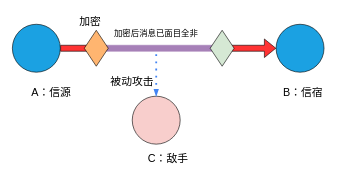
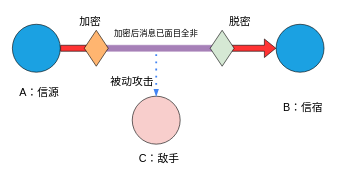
  <mxCell id="0" />
  <mxCell id="1" parent="0" />
  <mxCell id="2" value="" style="ellipse;whiteSpace=wrap;html=1;aspect=fixed;fillColor=#1BA1E2;" parent="1" vertex="1"><mxGeometry x="20" y="40" width="80" height="80" as="geometry" /></mxCell>
  <mxCell id="3" value="" style="ellipse;whiteSpace=wrap;html=1;aspect=fixed;fillColor=#1BA1E2;" parent="1" vertex="1"><mxGeometry x="460" y="40" width="80" height="80" as="geometry" /></mxCell>
  <mxCell id="4" value="" style="shape=flexArrow;endArrow=classic;html=1;rounded=0;entryX=0;entryY=0.5;entryDx=0;entryDy=0;fillColor=#FF3333;startArrow=none;" parent="1" target="3" edge="1"><mxGeometry width="50" height="50" relative="1" as="geometry"><mxPoint x="380" y="80" as="sourcePoint" /><mxPoint x="160" y="50" as="targetPoint" /></mxGeometry></mxCell>
  <mxCell id="5" value="" style="ellipse;whiteSpace=wrap;html=1;aspect=fixed;fillColor=#F8CECC;" parent="1" vertex="1"><mxGeometry x="220" y="160" width="80" height="80" as="geometry" /></mxCell>
  <mxCell id="6" value="" style="edgeStyle=orthogonalEdgeStyle;fontSize=12;html=1;endArrow=blockThin;endFill=1;rounded=0;strokeWidth=3;endSize=4;startSize=4;dashed=1;dashPattern=1 3;strokeColor=#4284F3;fillColor=#FFFFFF;" parent="1" edge="1"><mxGeometry width="100" relative="1" as="geometry"><mxPoint x="260" y="90" as="sourcePoint" /><mxPoint x="260" y="160" as="targetPoint" /></mxGeometry></mxCell>
- <mxCell id="7" value="&lt;font style=&quot;font-size: 18px;&quot;&gt;A：信源&lt;/font&gt;" style="text;html=1;strokeColor=none;fillColor=none;align=center;verticalAlign=middle;whiteSpace=wrap;rounded=0;" parent="1" vertex="1"><mxGeometry x="50" y="140" width="70" height="30" as="geometry" /></mxCell>
- <mxCell id="8" value="&lt;font style=&quot;font-size: 18px;&quot;&gt;B：信宿&lt;/font&gt;" style="text;html=1;strokeColor=none;fillColor=none;align=center;verticalAlign=middle;whiteSpace=wrap;rounded=0;" parent="1" vertex="1"><mxGeometry x="470" y="140" width="70" height="30" as="geometry" /></mxCell>
- <mxCell id="9" value="&lt;font style=&quot;font-size: 18px;&quot;&gt;C：敌手&lt;/font&gt;" style="text;html=1;strokeColor=none;fillColor=none;align=center;verticalAlign=middle;whiteSpace=wrap;rounded=0;" parent="1" vertex="1"><mxGeometry x="245" y="250" width="70" height="30" as="geometry" /></mxCell>
+ <mxCell id="7" value="&lt;font style=&quot;font-size: 18px;&quot;&gt;A：信源&lt;/font&gt;" style="text;html=1;strokeColor=none;fillColor=none;align=center;verticalAlign=middle;whiteSpace=wrap;rounded=0;" parent="1" vertex="1"><mxGeometry x="30" y="140" width="70" height="30" as="geometry" /></mxCell>
+ <mxCell id="8" value="&lt;font style=&quot;font-size: 18px;&quot;&gt;B：信宿&lt;/font&gt;" style="text;html=1;strokeColor=none;fillColor=none;align=center;verticalAlign=middle;whiteSpace=wrap;rounded=0;" parent="1" vertex="1"><mxGeometry x="470" y="165" width="70" height="30" as="geometry" /></mxCell>
+ <mxCell id="9" value="&lt;font style=&quot;font-size: 18px;&quot;&gt;C：敌手&lt;/font&gt;" style="text;html=1;strokeColor=none;fillColor=none;align=center;verticalAlign=middle;whiteSpace=wrap;rounded=0;" parent="1" vertex="1"><mxGeometry x="230" y="250" width="70" height="30" as="geometry" /></mxCell>
  <mxCell id="10" value="被动攻击" style="text;html=1;strokeColor=none;fillColor=none;align=center;verticalAlign=middle;whiteSpace=wrap;rounded=0;fontSize=18;" parent="1" vertex="1"><mxGeometry x="180" y="120" width="80" height="30" as="geometry" /></mxCell>
  <mxCell id="11" value="" style="shape=flexArrow;endArrow=none;html=1;rounded=0;fillColor=#FF3333;startArrow=none;entryX=1;entryY=0.5;entryDx=0;entryDy=0;" edge="1" parent="1" target="2"><mxGeometry width="50" height="50" relative="1" as="geometry"><mxPoint x="170" y="80" as="sourcePoint" /><mxPoint x="140" y="130" as="targetPoint" /></mxGeometry></mxCell>
  <mxCell id="12" value="&lt;font style=&quot;font-size: 18px;&quot;&gt;加密&lt;/font&gt;" style="text;html=1;strokeColor=none;fillColor=none;align=center;verticalAlign=middle;whiteSpace=wrap;rounded=0;" vertex="1" parent="1"><mxGeometry x="120" y="20" width="60" height="30" as="geometry" /></mxCell>
+ <mxCell id="13" value="&lt;font style=&quot;font-size: 18px;&quot;&gt;脱密&lt;/font&gt;" style="text;html=1;strokeColor=none;fillColor=none;align=center;verticalAlign=middle;whiteSpace=wrap;rounded=0;" vertex="1" parent="1"><mxGeometry x="370" y="20" width="60" height="30" as="geometry" /></mxCell>
  <mxCell id="14" value="" style="shape=flexArrow;endArrow=none;html=1;rounded=0;fillColor=#A680B8;startArrow=none;strokeColor=#A680B8;" edge="1" parent="1"><mxGeometry width="50" height="50" relative="1" as="geometry"><mxPoint x="380" y="80" as="sourcePoint" /><mxPoint x="170" y="80" as="targetPoint" /></mxGeometry></mxCell>
  <mxCell id="15" value="" style="rhombus;whiteSpace=wrap;html=1;fillColor=#FFB570;" vertex="1" parent="1"><mxGeometry x="140" y="50" width="40" height="60" as="geometry" /></mxCell>
  <mxCell id="16" value="" style="shape=flexArrow;endArrow=none;html=1;rounded=0;fillColor=#FF3333;startArrow=none;" edge="1" parent="1"><mxGeometry width="50" height="50" relative="1" as="geometry"><mxPoint x="170" y="80" as="sourcePoint" /><mxPoint x="170" y="80" as="targetPoint" /></mxGeometry></mxCell>
  <mxCell id="17" value="" style="rhombus;whiteSpace=wrap;html=1;fillColor=#D5E8D4;" vertex="1" parent="1"><mxGeometry x="350" y="50" width="40" height="60" as="geometry" /></mxCell>
  <mxCell id="18" value="&lt;font style=&quot;font-size: 14px;&quot;&gt;加密后消息已面目全非&lt;/font&gt;" style="text;html=1;strokeColor=none;fillColor=none;align=center;verticalAlign=middle;whiteSpace=wrap;rounded=0;" vertex="1" parent="1"><mxGeometry x="160" y="40" width="200" height="30" as="geometry" /></mxCell>
